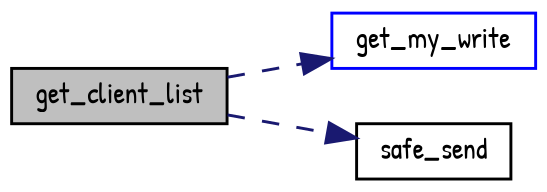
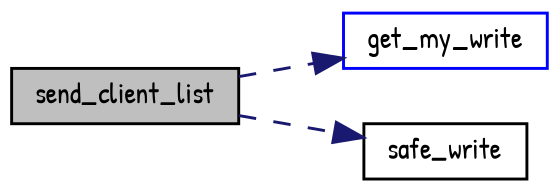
  digraph {
    fontname="Patrick Hand"
    rankdir=LR
    node [color=black fillcolor=white fontname="Patrick Hand" fontsize=10 shape=record style=filled]
    edge [color=midnightblue fontname="Patrick Hand" fontsize=10 labelfontname=Helvetica labelfontsize=10 style=dashed]
-   n1 [fillcolor=grey75 fontcolor=black height=0.2 label=get_client_list width=0.4]
+   n1 [fillcolor=grey75 fontcolor=black height=0.2 label=send_client_list width=0.4]
    n2 [color=blue height=0.2 label=get_my_write width=0.4]
-   n3 [height=0.2 label=safe_send width=0.4]
+   n3 [height=0.2 label=safe_write width=0.4]
    n1 -> n2
    n1 -> n3
  }
